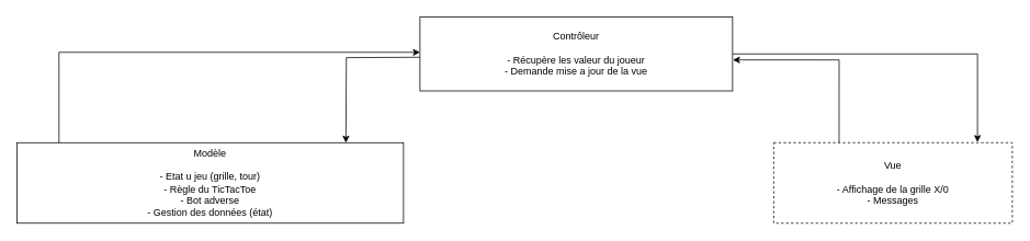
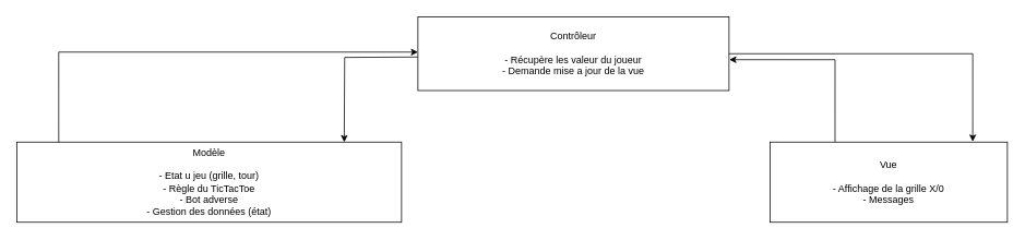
  <mxCell id="0" />
  <mxCell id="1" parent="0" />
  <mxCell id="2" value="Contrôleur&lt;br&gt;&lt;br&gt;- Récupère les valeur du joueur&lt;br&gt;- Demande mise a jour de la vue" style="rounded=0;whiteSpace=wrap;html=1;align=center;" vertex="1" parent="1"><mxGeometry x="510" y="20" width="380" height="90" as="geometry" /></mxCell>
- <mxCell id="3" value="&lt;font&gt;Vue&lt;/font&gt;&lt;div&gt;&lt;font&gt;&lt;br&gt;&lt;/font&gt;&lt;/div&gt;&lt;div&gt;- Affichage de la grille X/0&lt;/div&gt;&lt;div&gt;- Messages&lt;br&gt;&lt;/div&gt;" style="rounded=0;whiteSpace=wrap;html=1;align=center;dashed=1;" vertex="1" parent="1"><mxGeometry x="940" y="173" width="290" height="98" as="geometry" /></mxCell>
+ <mxCell id="3" value="&lt;font&gt;Vue&lt;/font&gt;&lt;div&gt;&lt;font&gt;&lt;br&gt;&lt;/font&gt;&lt;/div&gt;&lt;div&gt;- Affichage de la grille X/0&lt;/div&gt;&lt;div&gt;- Messages&lt;br&gt;&lt;/div&gt;" style="rounded=0;whiteSpace=wrap;html=1;align=center;" vertex="1" parent="1"><mxGeometry x="940" y="173" width="290" height="98" as="geometry" /></mxCell>
  <mxCell id="4" style="edgeStyle=orthogonalEdgeStyle;rounded=0;orthogonalLoop=1;jettySize=auto;html=1;exitX=0.109;exitY=0.007;exitDx=0;exitDy=0;exitPerimeter=0;" edge="1" parent="1" source="5"><mxGeometry relative="1" as="geometry"><mxPoint x="510" y="63" as="targetPoint" /><Array as="points"><mxPoint x="71" y="63" /><mxPoint x="510" y="63" /></Array></mxGeometry></mxCell>
  <mxCell id="5" value="Modèle&lt;br&gt;&lt;br&gt;- Etat u jeu (grille, tour)&lt;br&gt;- Règle du TicTacToe&lt;br&gt;- Bot adverse&lt;br&gt;- Gestion des données (état)" style="rounded=0;whiteSpace=wrap;html=1;align=center;" vertex="1" parent="1"><mxGeometry x="20" y="173" width="470" height="98" as="geometry" /></mxCell>
  <mxCell id="6" style="edgeStyle=orthogonalEdgeStyle;rounded=0;orthogonalLoop=1;jettySize=auto;html=1;entryX=1.001;entryY=0.581;entryDx=0;entryDy=0;entryPerimeter=0;exitX=0.274;exitY=-0.004;exitDx=0;exitDy=0;exitPerimeter=0;" edge="1" parent="1" source="3" target="2"><mxGeometry relative="1" as="geometry" /></mxCell>
  <mxCell id="7" style="edgeStyle=orthogonalEdgeStyle;rounded=0;orthogonalLoop=1;jettySize=auto;html=1;entryX=0.851;entryY=-0.041;entryDx=0;entryDy=0;entryPerimeter=0;" edge="1" parent="1"><mxGeometry relative="1" as="geometry"><mxPoint x="510" y="69.02" as="sourcePoint" /><mxPoint x="419.97" y="173.002" as="targetPoint" /></mxGeometry></mxCell>
  <mxCell id="8" style="edgeStyle=orthogonalEdgeStyle;rounded=0;orthogonalLoop=1;jettySize=auto;html=1;entryX=0.854;entryY=-0.007;entryDx=0;entryDy=0;entryPerimeter=0;" edge="1" parent="1" source="2" target="3"><mxGeometry relative="1" as="geometry" /></mxCell>
